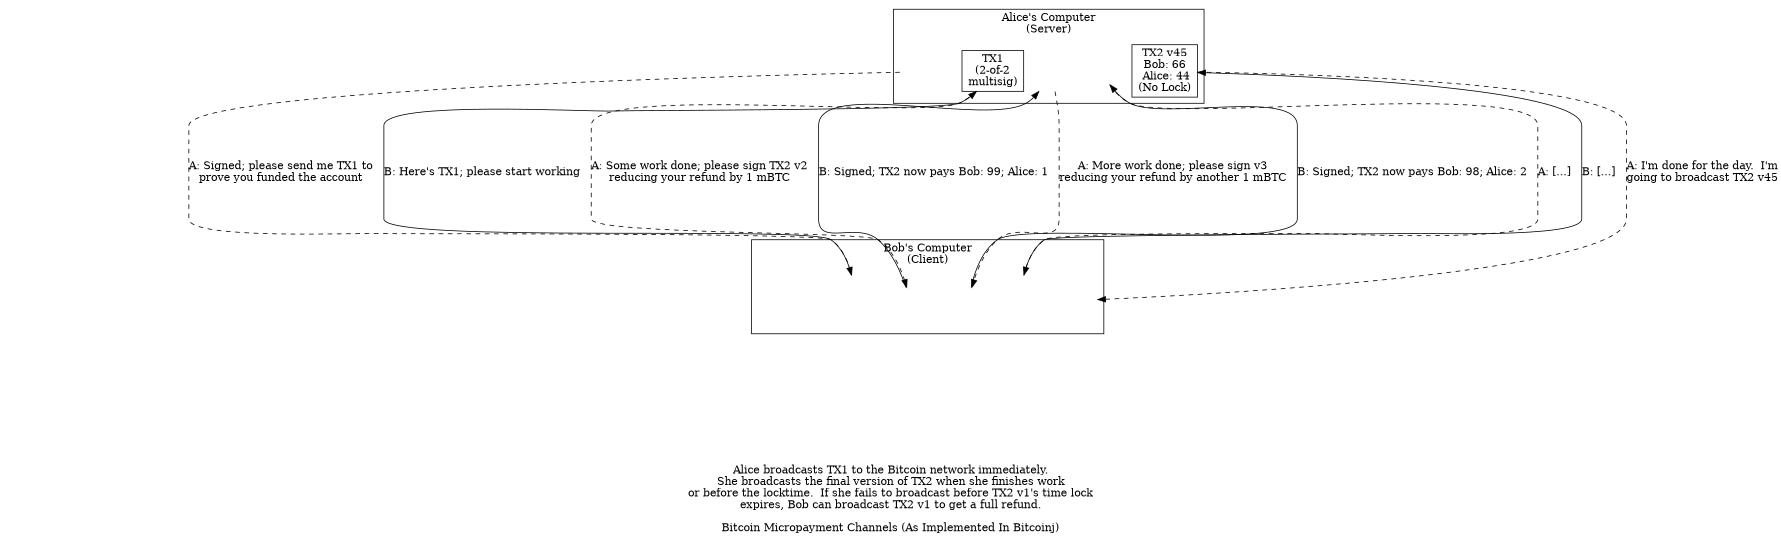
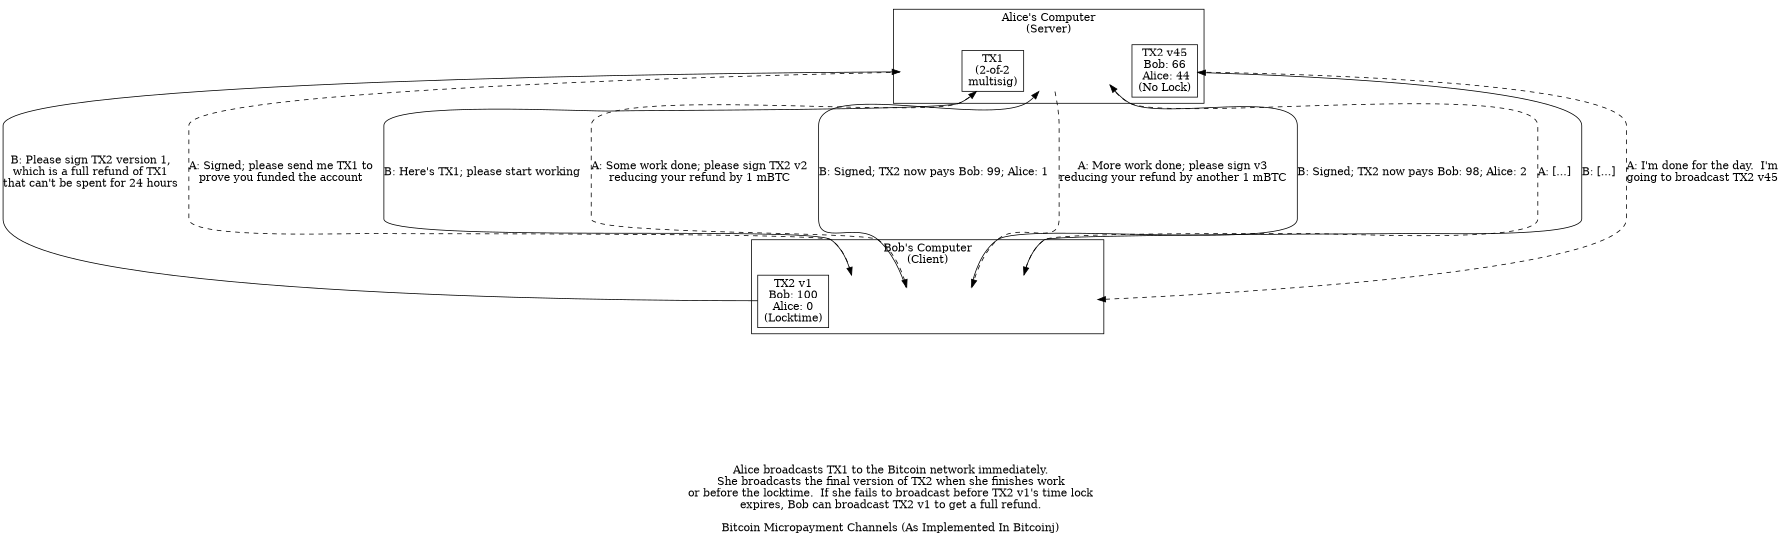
  digraph {
    label=" \n \nAlice broadcasts TX1 to the Bitcoin network immediately.\nShe broadcasts the final version of TX2 when she finishes work\nor before the locktime.  If she fails to broadcast before TX2 v1's time lock\nexpires, Bob can broadcast TX2 v1 to get a full refund.\n \nBitcoin Micropayment Channels (As Implemented In Bitcoinj)"
    nodesep=0.1
    rankdir=TB
    node [shape=box style=invis]
    edge [minlen=4]
    atx2v1s
    n2 [bgcolor=grey label="TX1\n(2-of-2\nmultisig)" style=unfilled]
    n3 [label=" \n \n "]
    atx2v4
    n5 [bgcolor=grey label="TX2 v45\nBob: 66\n Alice: 44\n(No Lock)" style=unfilled]
+   n6 [bgcolor=grey label="TX2 v1\nBob: 100\nAlice: 0\n(Locktime)" style=unfilled]
    n7 [label=" \n \n \n "]
    btx2v2s
    btx2v3
    n10 [label=" \n \n \n "]
    btx2v5
    subgraph cluster_1 {
      label="Alice's Computer\n(Server)"
      rank=same
      atx2v1s
      n2
      n3
      atx2v4
      n5
    }
    subgraph cluster_2 {
      label="Bob's Computer\n(Client)"
      rank=same
+     n6
      n7
      btx2v2s
      btx2v3
      n10
      btx2v5
    }
    atx2v1s -> n7 [label="A: Signed; please send me TX1 to\nprove you funded the account" style=dashed]
    n2 -> btx2v2s [label="A: Some work done; please sign TX2 v2\nreducing your refund by 1 mBTC" style=dashed]
    n3 -> btx2v3 [label="A: More work done; please sign v3\nreducing your refund by another 1 mBTC" style=dashed]
    atx2v4 -> n10 [label="A: [...]" style=dashed]
    n5 -> btx2v5 [label="A: I'm done for the day.  I'm\ngoing to broadcast TX2 v45" style=dashed]
+   n6 -> atx2v1s [label="B: Please sign TX2 version 1,\nwhich is a full refund of TX1\nthat can't be spent for 24 hours"]
    n7 -> n2 [label="B: Here's TX1; please start working"]
    btx2v2s -> n3 [label="B: Signed; TX2 now pays Bob: 99; Alice: 1"]
    btx2v3 -> atx2v4 [label="B: Signed; TX2 now pays Bob: 98; Alice: 2"]
    n10 -> n5 [label="B: [...]"]
  }
